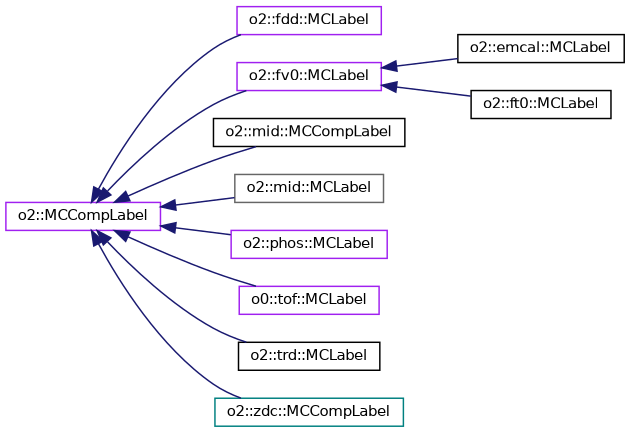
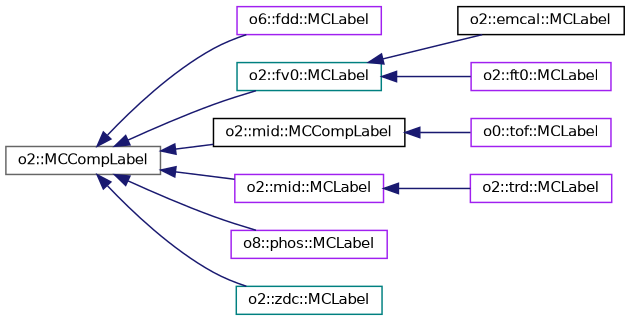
  digraph {
    rankdir=LR
    node [color=purple fontname=Helvetica fontsize=10 shape=record]
    edge [color=midnightblue dir=back fontname=Helvetica fontsize=10 labelfontname=Helvetica labelfontsize=10 style=solid]
-   n1 [height=0.2 label="o2::MCCompLabel" width=0.4]
-   n2 [height=0.2 label="o2::fdd::MCLabel" width=0.4]
-   n3 [height=0.2 label="o2::fv0::MCLabel" width=0.4]
+   n1 [color=gray40 height=0.2 label="o2::MCCompLabel" width=0.4]
+   n2 [height=0.2 label="o6::fdd::MCLabel" width=0.4]
+   n3 [color=teal height=0.2 label="o2::fv0::MCLabel" width=0.4]
    n4 [color=black height=0.2 label="o2::mid::MCCompLabel" width=0.4]
-   n5 [color=gray40 height=0.2 label="o2::mid::MCLabel" width=0.4]
-   n6 [height=0.2 label="o2::phos::MCLabel" width=0.4]
+   n5 [height=0.2 label="o2::mid::MCLabel" width=0.4]
+   n6 [height=0.2 label="o8::phos::MCLabel" width=0.4]
    n7 [height=0.2 label="o0::tof::MCLabel" width=0.4]
-   n8 [color=black height=0.2 label="o2::trd::MCLabel" width=0.4]
-   n9 [color=teal height=0.2 label="o2::zdc::MCCompLabel" width=0.4]
+   n8 [height=0.2 label="o2::trd::MCLabel" width=0.4]
+   n9 [color=teal height=0.2 label="o2::zdc::MCLabel" width=0.4]
    n10 [color=black height=0.2 label="o2::emcal::MCLabel" width=0.4]
-   n11 [color=black height=0.2 label="o2::ft0::MCLabel" width=0.4]
+   n11 [height=0.2 label="o2::ft0::MCLabel" width=0.4]
    n1 -> n2
    n1 -> n3
    n1 -> n4
    n1 -> n5
    n1 -> n6
-   n1 -> n7
-   n1 -> n8
+   n4 -> n7
+   n5 -> n8
    n1 -> n9
    n3 -> n10
    n3 -> n11
  }
